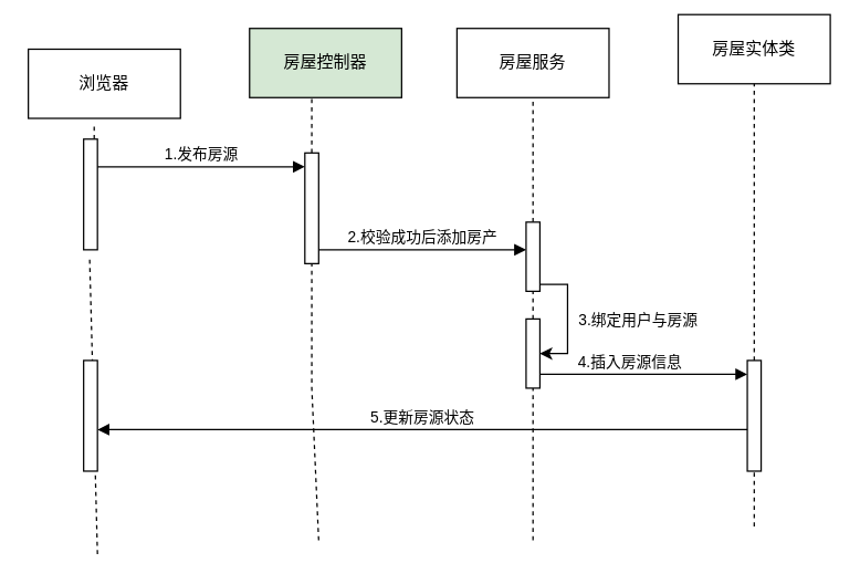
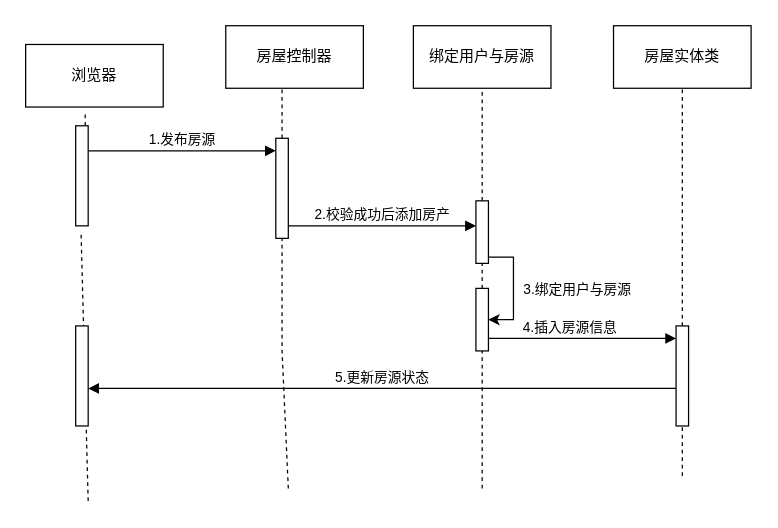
  <mxCell id="0" />
  <mxCell id="1" parent="0" />
  <mxCell id="2" value="浏览器" style="html=1;whiteSpace=wrap;" vertex="1" parent="1"><mxGeometry x="20" y="35" width="110" height="50" as="geometry" /></mxCell>
- <mxCell id="3" value="房屋控制器" style="html=1;whiteSpace=wrap;fillColor=#d5e8d4;" vertex="1" parent="1"><mxGeometry x="180" y="20" width="110" height="50" as="geometry" /></mxCell>
- <mxCell id="4" value="房屋服务" style="html=1;whiteSpace=wrap;" vertex="1" parent="1"><mxGeometry x="330" y="20" width="110" height="50" as="geometry" /></mxCell>
- <mxCell id="5" value="房屋实体类" style="html=1;whiteSpace=wrap;" vertex="1" parent="1"><mxGeometry x="490" y="10" width="110" height="50" as="geometry" /></mxCell>
+ <mxCell id="3" value="房屋控制器" style="html=1;whiteSpace=wrap;" vertex="1" parent="1"><mxGeometry x="180" y="20" width="110" height="50" as="geometry" /></mxCell>
+ <mxCell id="4" value="绑定用户与房源" style="html=1;whiteSpace=wrap;" vertex="1" parent="1"><mxGeometry x="330" y="20" width="110" height="50" as="geometry" /></mxCell>
+ <mxCell id="5" value="房屋实体类" style="html=1;whiteSpace=wrap;" vertex="1" parent="1"><mxGeometry x="490" y="20" width="110" height="50" as="geometry" /></mxCell>
  <mxCell id="6" value="" style="endArrow=none;dashed=1;html=1;rounded=0;entryX=0.433;entryY=1.072;entryDx=0;entryDy=0;entryPerimeter=0;" edge="1" parent="1" source="11" target="2"><mxGeometry width="50" height="50" relative="1" as="geometry"><mxPoint x="70" y="400" as="sourcePoint" /><mxPoint x="60" y="80" as="targetPoint" /></mxGeometry></mxCell>
  <mxCell id="7" value="" style="endArrow=none;dashed=1;html=1;rounded=0;entryX=0.5;entryY=1;entryDx=0;entryDy=0;" edge="1" parent="1" source="14"><mxGeometry width="50" height="50" relative="1" as="geometry"><mxPoint x="230" y="390" as="sourcePoint" /><mxPoint x="225" y="70" as="targetPoint" /></mxGeometry></mxCell>
  <mxCell id="8" value="" style="endArrow=none;dashed=1;html=1;rounded=0;entryX=0.5;entryY=1;entryDx=0;entryDy=0;" edge="1" parent="1" source="18" target="4"><mxGeometry width="50" height="50" relative="1" as="geometry"><mxPoint x="385" y="390" as="sourcePoint" /><mxPoint x="330" y="170" as="targetPoint" /></mxGeometry></mxCell>
  <mxCell id="9" value="" style="endArrow=none;dashed=1;html=1;rounded=0;entryX=0.5;entryY=1;entryDx=0;entryDy=0;" edge="1" parent="1" source="20" target="5"><mxGeometry width="50" height="50" relative="1" as="geometry"><mxPoint x="545" y="380" as="sourcePoint" /><mxPoint x="330" y="170" as="targetPoint" /></mxGeometry></mxCell>
  <mxCell id="10" value="" style="endArrow=none;dashed=1;html=1;rounded=0;entryX=0.433;entryY=1.072;entryDx=0;entryDy=0;entryPerimeter=0;" edge="1" parent="1" target="11"><mxGeometry width="50" height="50" relative="1" as="geometry"><mxPoint x="70" y="400" as="sourcePoint" /><mxPoint x="68" y="74" as="targetPoint" /></mxGeometry></mxCell>
  <mxCell id="11" value="" style="html=1;points=[[0,0,0,0,5],[0,1,0,0,-5],[1,0,0,0,5],[1,1,0,0,-5]];perimeter=orthogonalPerimeter;outlineConnect=0;targetShapes=umlLifeline;portConstraint=eastwest;newEdgeStyle={&quot;curved&quot;:0,&quot;rounded&quot;:0};" vertex="1" parent="1"><mxGeometry x="60" y="100" width="10" height="80" as="geometry" /></mxCell>
  <mxCell id="12" value="1.发布房源" style="html=1;verticalAlign=bottom;endArrow=block;curved=0;rounded=0;" edge="1" parent="1" target="14"><mxGeometry width="80" relative="1" as="geometry"><mxPoint x="70" y="120" as="sourcePoint" /><mxPoint x="150" y="120" as="targetPoint" /><mxPoint as="offset" /></mxGeometry></mxCell>
  <mxCell id="13" value="" style="endArrow=none;dashed=1;html=1;rounded=0;entryX=0.5;entryY=1;entryDx=0;entryDy=0;" edge="1" parent="1" target="14"><mxGeometry width="50" height="50" relative="1" as="geometry"><mxPoint x="230" y="390" as="sourcePoint" /><mxPoint x="225" y="70" as="targetPoint" /><Array as="points"><mxPoint x="225" y="280" /></Array></mxGeometry></mxCell>
  <mxCell id="14" value="" style="html=1;points=[[0,0,0,0,5],[0,1,0,0,-5],[1,0,0,0,5],[1,1,0,0,-5]];perimeter=orthogonalPerimeter;outlineConnect=0;targetShapes=umlLifeline;portConstraint=eastwest;newEdgeStyle={&quot;curved&quot;:0,&quot;rounded&quot;:0};" vertex="1" parent="1"><mxGeometry x="220" y="110" width="10" height="80" as="geometry" /></mxCell>
  <mxCell id="15" value="" style="endArrow=none;dashed=1;html=1;rounded=0;entryX=0.5;entryY=1;entryDx=0;entryDy=0;" edge="1" parent="1" source="25" target="18"><mxGeometry width="50" height="50" relative="1" as="geometry"><mxPoint x="385" y="390" as="sourcePoint" /><mxPoint x="385" y="70" as="targetPoint" /></mxGeometry></mxCell>
  <mxCell id="16" style="edgeStyle=orthogonalEdgeStyle;rounded=0;orthogonalLoop=1;jettySize=auto;html=1;curved=0;exitX=1;exitY=1;exitDx=0;exitDy=-5;exitPerimeter=0;" edge="1" parent="1" source="18" target="25"><mxGeometry relative="1" as="geometry" /></mxCell>
  <mxCell id="17" value="3.绑定用户与房源" style="edgeLabel;html=1;align=center;verticalAlign=middle;resizable=0;points=[];" vertex="1" connectable="0" parent="16"><mxGeometry x="0.067" y="4" relative="1" as="geometry"><mxPoint x="46" y="-3" as="offset" /></mxGeometry></mxCell>
  <mxCell id="18" value="" style="html=1;points=[[0,0,0,0,5],[0,1,0,0,-5],[1,0,0,0,5],[1,1,0,0,-5]];perimeter=orthogonalPerimeter;outlineConnect=0;targetShapes=umlLifeline;portConstraint=eastwest;newEdgeStyle={&quot;curved&quot;:0,&quot;rounded&quot;:0};" vertex="1" parent="1"><mxGeometry x="380" y="160" width="10" height="50" as="geometry" /></mxCell>
  <mxCell id="19" value="" style="endArrow=none;dashed=1;html=1;rounded=0;entryX=0.5;entryY=1;entryDx=0;entryDy=0;" edge="1" parent="1" target="20"><mxGeometry width="50" height="50" relative="1" as="geometry"><mxPoint x="545" y="380" as="sourcePoint" /><mxPoint x="545" y="70" as="targetPoint" /></mxGeometry></mxCell>
  <mxCell id="20" value="" style="html=1;points=[[0,0,0,0,5],[0,1,0,0,-5],[1,0,0,0,5],[1,1,0,0,-5]];perimeter=orthogonalPerimeter;outlineConnect=0;targetShapes=umlLifeline;portConstraint=eastwest;newEdgeStyle={&quot;curved&quot;:0,&quot;rounded&quot;:0};" vertex="1" parent="1"><mxGeometry x="540" y="260" width="10" height="80" as="geometry" /></mxCell>
  <mxCell id="21" value="2.校验成功后添加房产" style="html=1;verticalAlign=bottom;endArrow=block;curved=0;rounded=0;" edge="1" parent="1" target="18"><mxGeometry width="80" relative="1" as="geometry"><mxPoint x="230" y="180" as="sourcePoint" /><mxPoint x="310" y="180" as="targetPoint" /></mxGeometry></mxCell>
  <mxCell id="22" value="" style="html=1;verticalAlign=bottom;endArrow=block;curved=0;rounded=0;" edge="1" parent="1"><mxGeometry width="80" relative="1" as="geometry"><mxPoint x="390" y="270" as="sourcePoint" /><mxPoint x="540" y="270" as="targetPoint" /></mxGeometry></mxCell>
  <mxCell id="23" value="4.插入房源信息" style="edgeLabel;html=1;align=center;verticalAlign=middle;resizable=0;points=[];" vertex="1" connectable="0" parent="22"><mxGeometry x="-0.144" y="-2" relative="1" as="geometry"><mxPoint y="-12" as="offset" /></mxGeometry></mxCell>
  <mxCell id="24" value="" style="endArrow=none;dashed=1;html=1;rounded=0;entryX=0.5;entryY=1;entryDx=0;entryDy=0;" edge="1" parent="1" target="25"><mxGeometry width="50" height="50" relative="1" as="geometry"><mxPoint x="385" y="390" as="sourcePoint" /><mxPoint x="385" y="210" as="targetPoint" /></mxGeometry></mxCell>
  <mxCell id="25" value="" style="html=1;points=[[0,0,0,0,5],[0,1,0,0,-5],[1,0,0,0,5],[1,1,0,0,-5]];perimeter=orthogonalPerimeter;outlineConnect=0;targetShapes=umlLifeline;portConstraint=eastwest;newEdgeStyle={&quot;curved&quot;:0,&quot;rounded&quot;:0};" vertex="1" parent="1"><mxGeometry x="380" y="230" width="10" height="50" as="geometry" /></mxCell>
  <mxCell id="26" value="5.更新房源状态" style="html=1;verticalAlign=bottom;endArrow=block;curved=0;rounded=0;exitX=0;exitY=1;exitDx=0;exitDy=-5;exitPerimeter=0;" edge="1" parent="1"><mxGeometry width="80" relative="1" as="geometry"><mxPoint x="540" y="310" as="sourcePoint" /><mxPoint x="70" y="310" as="targetPoint" /><mxPoint as="offset" /></mxGeometry></mxCell>
  <mxCell id="27" value="" style="html=1;points=[[0,0,0,0,5],[0,1,0,0,-5],[1,0,0,0,5],[1,1,0,0,-5]];perimeter=orthogonalPerimeter;outlineConnect=0;targetShapes=umlLifeline;portConstraint=eastwest;newEdgeStyle={&quot;curved&quot;:0,&quot;rounded&quot;:0};" vertex="1" parent="1"><mxGeometry x="60" y="260" width="10" height="80" as="geometry" /></mxCell>
